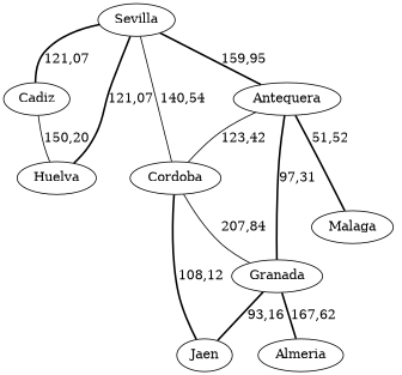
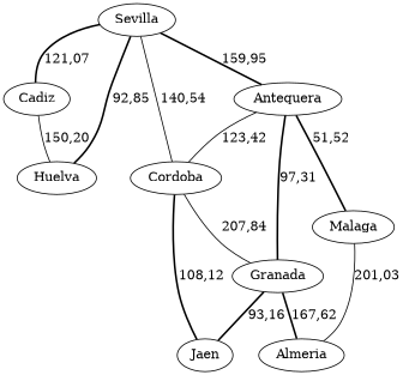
  strict graph {
    fontname="DejaVu Serif"
    node [color=black fontname="DejaVu Serif"]
    edge [fontname="DejaVu Serif" style=bold]
    n1 [label=Sevilla]
    n2 [label=Cadiz]
    n3 [label=Huelva]
    n4 [label=Cordoba]
    n5 [label=Antequera]
    n6 [label=Granada]
    n7 [label=Jaen]
    n8 [label=Malaga]
    n9 [label=Almeria]
    n1 -- n2 [label="121,07"]
-   n1 -- n3 [label="121,07"]
+   n1 -- n3 [label="92,85"]
    n1 -- n4 [label="140,54" style=solid]
    n1 -- n5 [label="159,95"]
    n2 -- n3 [label="150,20" style=solid]
    n4 -- n6 [label="207,84" style=solid]
    n4 -- n7 [label="108,12"]
    n5 -- n4 [label="123,42" style=solid]
    n5 -- n6 [label="97,31"]
    n5 -- n8 [label="51,52"]
    n6 -- n7 [label="93,16"]
    n6 -- n9 [label="167,62"]
+   n8 -- n9 [label="201,03" style=solid]
  }
